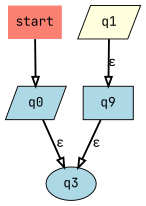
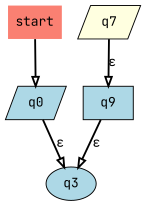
  digraph {
    fontname="JetBrains Mono"
    node [fillcolor=lightblue fontname="JetBrains Mono" shape=parallelogram style=filled]
    edge [arrowhead=onormal fontname="JetBrains Mono" style=bold]
    start [fillcolor=salmon shape=none]
    q0
    q3 [shape=ellipse]
-   q1 [fillcolor=lightyellow]
+   q1 [fillcolor=lightyellow label=q7]
    n5 [label=q9 shape=box]
    start -> q0
    q0 -> q3 [label="&epsilon;"]
    q1 -> n5 [label="&epsilon;"]
    n5 -> q3 [label="&epsilon;"]
  }
